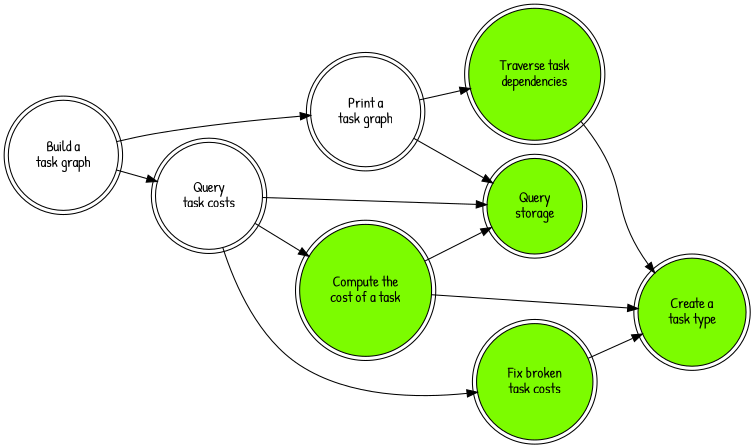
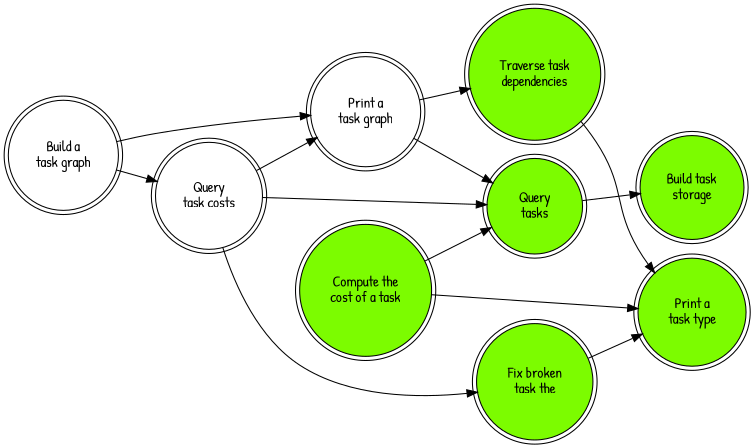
  digraph {
    fontname="Patrick Hand"
    rankdir=LR
    node [fontname="Patrick Hand" shape=doublecircle fillcolor=lawngreen style=filled]
    edge [fontname="Patrick Hand"]
    n1 [label="Build a\ntask graph" fillcolor="" style=""]
    n2 [label="Print a\ntask graph" fillcolor="" style=""]
    n3 [label="Query\ntask costs" fillcolor="" style=""]
-   n4 [label="Query\nstorage"]
+   n4 [label="Query\ntasks"]
    n5 [label="Traverse task\ndependencies"]
    n6 [label="Compute the\ncost of a task"]
-   n7 [label="Fix broken\ntask costs"]
-   n8 [label="Create a\ntask type"]
+   n7 [label="Fix broken\ntask the"]
+   n8 [label="Print a\ntask type"]
+   n9 [label="Build task\nstorage"]
    n1 -> n2
    n1 -> n3
    n2 -> n4
    n2 -> n5
    n3 -> n4
-   n3 -> n6
+   n3 -> n2
    n3 -> n7
+   n4 -> n9
    n5 -> n8
    n6 -> n4
    n6 -> n8
    n7 -> n8
  }
